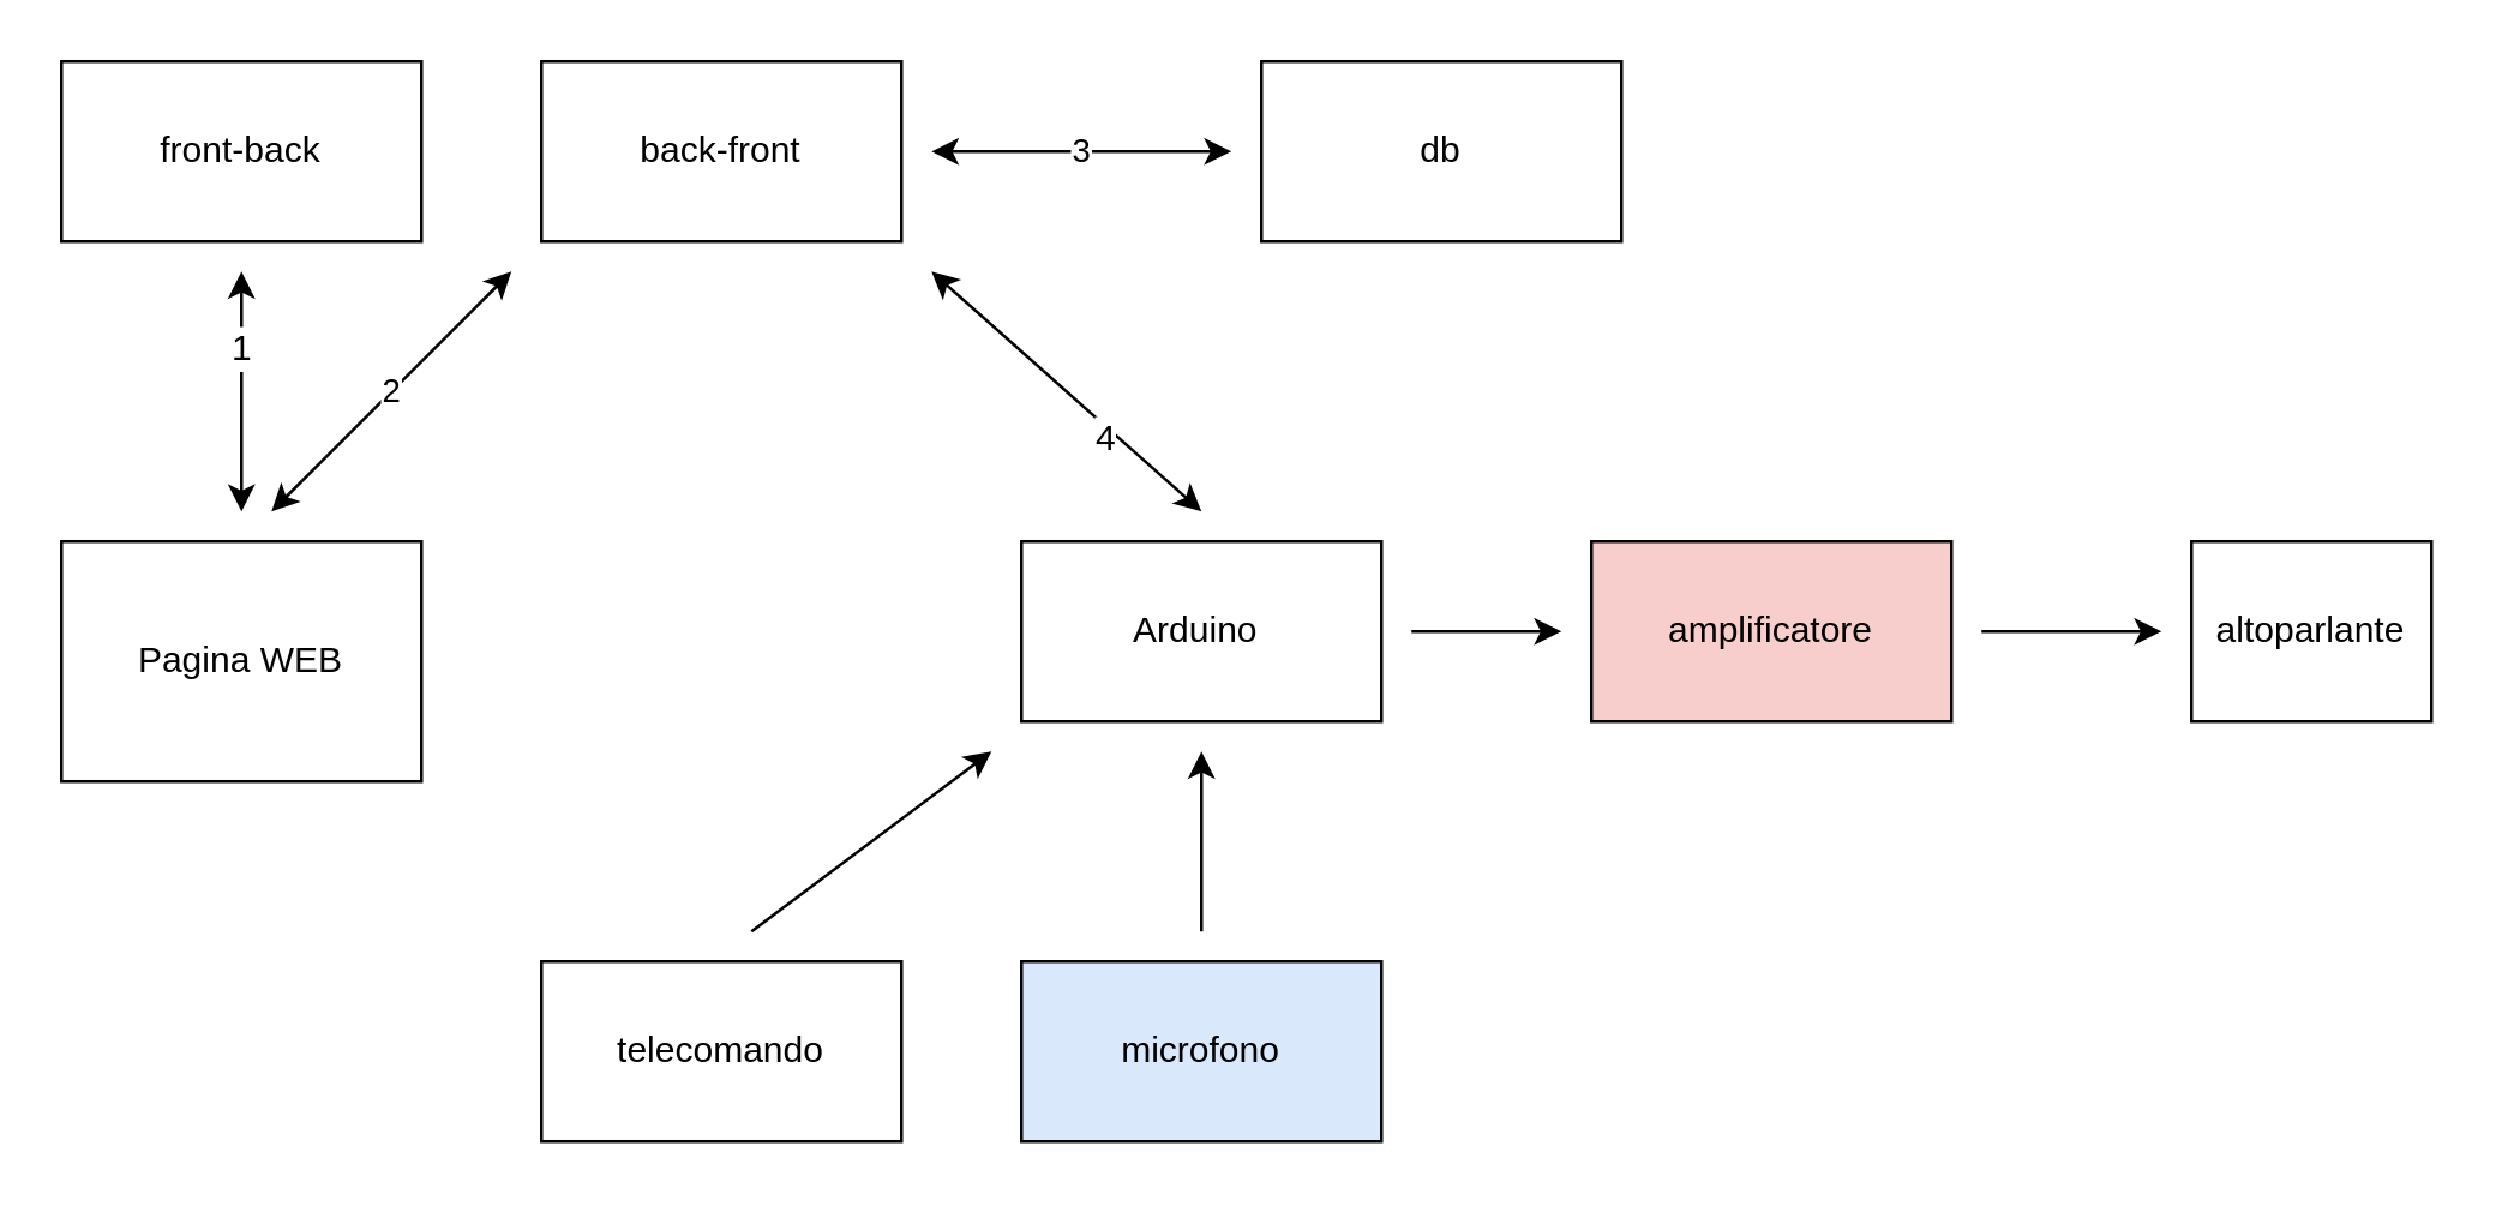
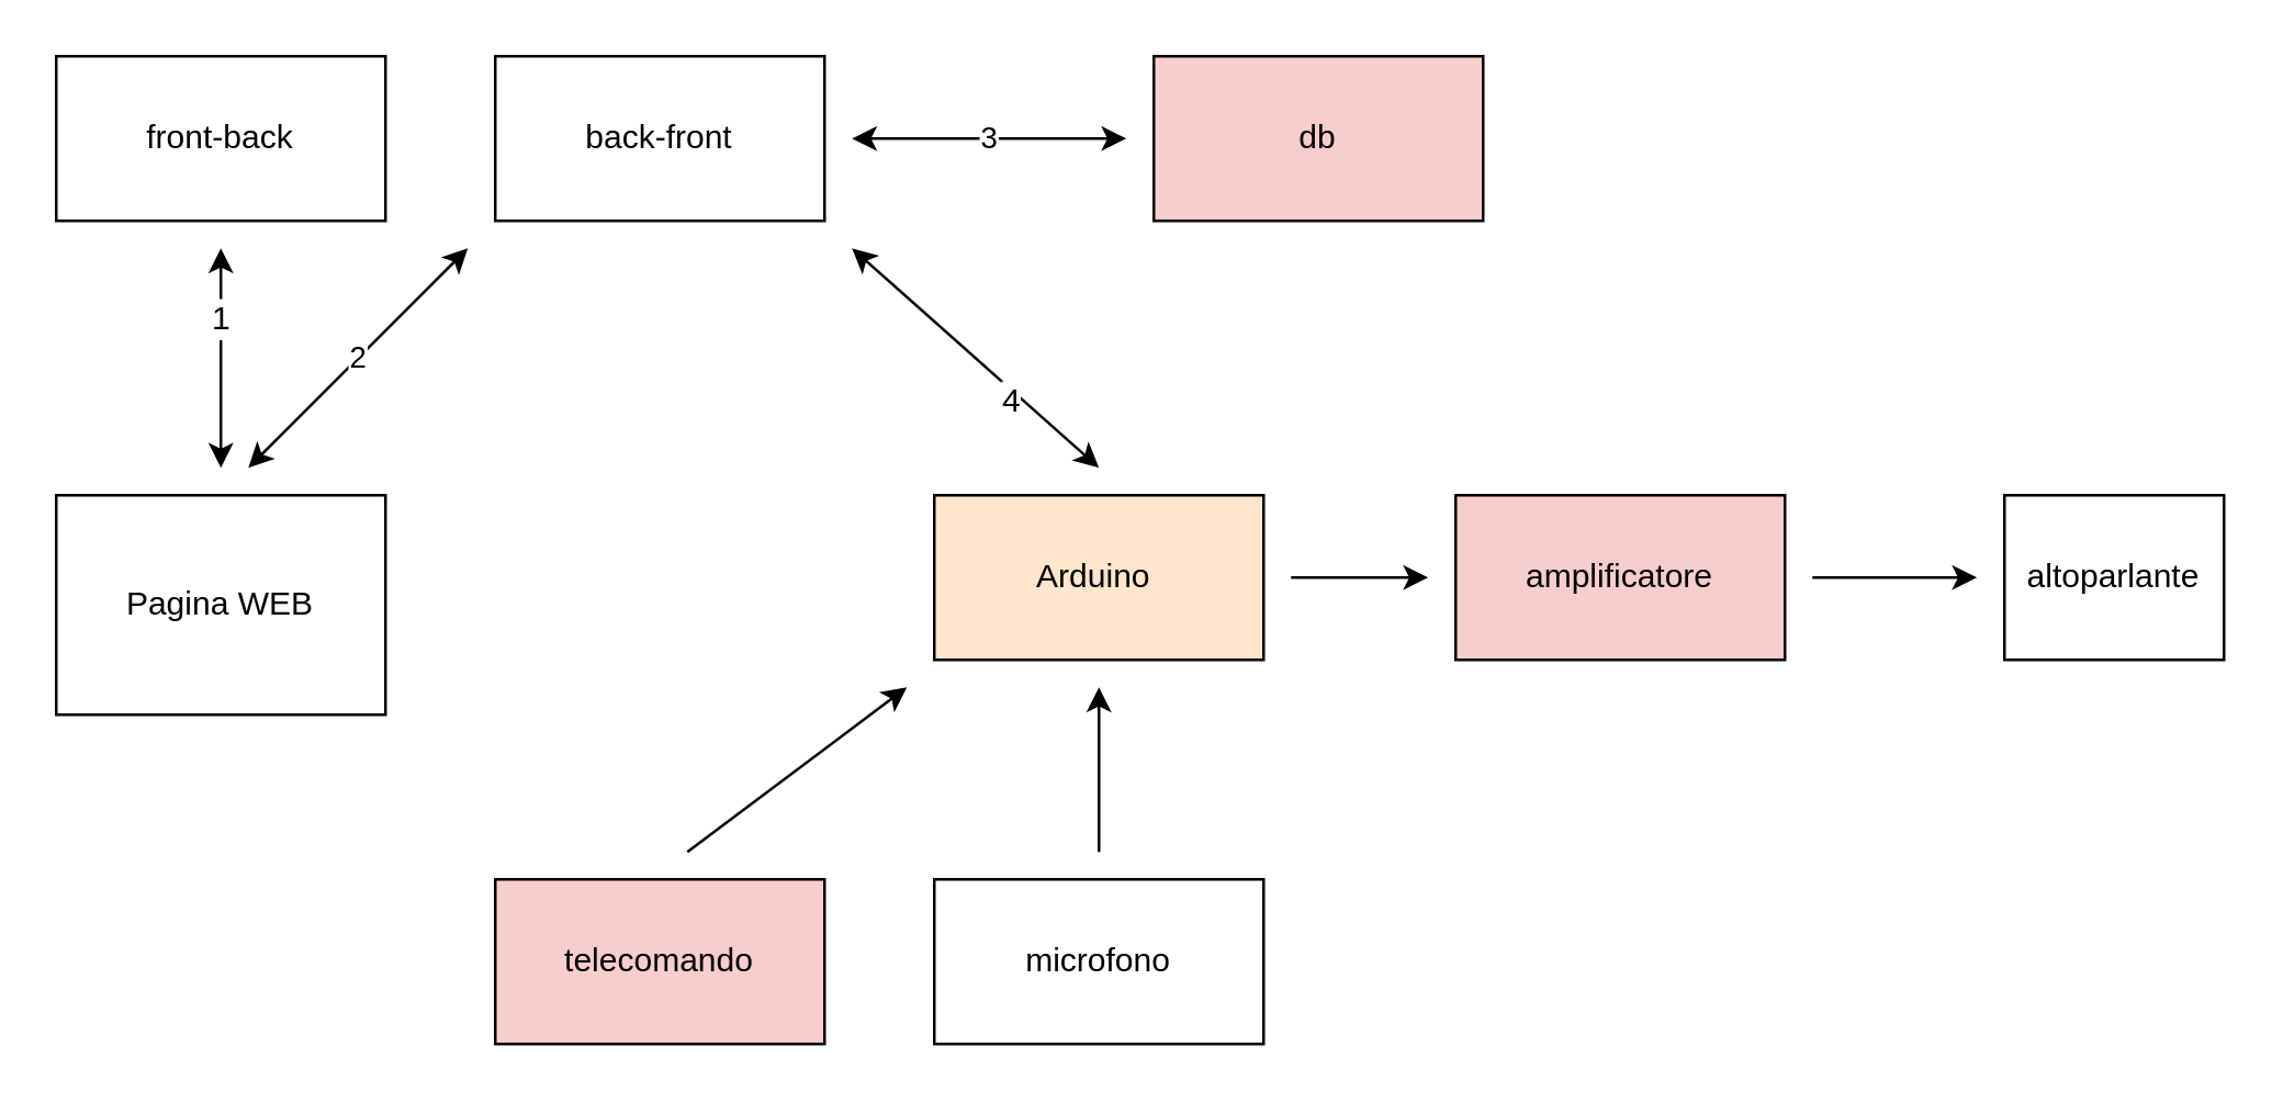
  <mxCell id="0" />
  <mxCell id="1" parent="0" />
  <mxCell id="2" value="Pagina WEB" style="rounded=0;whiteSpace=wrap;html=1;" vertex="1" parent="1"><mxGeometry x="20" y="180" width="120" height="80" as="geometry" /></mxCell>
  <mxCell id="3" value="front-back" style="rounded=0;whiteSpace=wrap;html=1;" vertex="1" parent="1"><mxGeometry x="20" y="20" width="120" height="60" as="geometry" /></mxCell>
  <mxCell id="4" value="back-front" style="rounded=0;whiteSpace=wrap;html=1;" vertex="1" parent="1"><mxGeometry x="180" y="20" width="120" height="60" as="geometry" /></mxCell>
- <mxCell id="5" value="db" style="rounded=0;whiteSpace=wrap;html=1;" vertex="1" parent="1"><mxGeometry x="420" y="20" width="120" height="60" as="geometry" /></mxCell>
- <mxCell id="6" value="Arduino&amp;nbsp;" style="rounded=0;whiteSpace=wrap;html=1;" vertex="1" parent="1"><mxGeometry x="340" y="180" width="120" height="60" as="geometry" /></mxCell>
+ <mxCell id="5" value="db" style="rounded=0;whiteSpace=wrap;html=1;fillColor=#f8cecc;" vertex="1" parent="1"><mxGeometry x="420" y="20" width="120" height="60" as="geometry" /></mxCell>
+ <mxCell id="6" value="Arduino&amp;nbsp;" style="rounded=0;whiteSpace=wrap;html=1;fillColor=#ffe6cc;" vertex="1" parent="1"><mxGeometry x="340" y="180" width="120" height="60" as="geometry" /></mxCell>
  <mxCell id="7" value="" style="endArrow=classic;startArrow=classic;html=1;" edge="1" parent="1"><mxGeometry width="50" height="50" relative="1" as="geometry"><mxPoint x="80" y="170" as="sourcePoint" /><mxPoint x="80" y="90" as="targetPoint" /></mxGeometry></mxCell>
  <mxCell id="8" value="1" style="text;html=1;resizable=0;points=[];align=center;verticalAlign=middle;labelBackgroundColor=#ffffff;" vertex="1" connectable="0" parent="7"><mxGeometry x="0.375" y="1" relative="1" as="geometry"><mxPoint as="offset" /></mxGeometry></mxCell>
  <mxCell id="9" value="2" style="endArrow=classic;startArrow=classic;html=1;" edge="1" parent="1"><mxGeometry width="50" height="50" relative="1" as="geometry"><mxPoint x="90" y="170" as="sourcePoint" /><mxPoint x="170" y="90" as="targetPoint" /></mxGeometry></mxCell>
  <mxCell id="10" value="3" style="endArrow=classic;startArrow=classic;html=1;" edge="1" parent="1"><mxGeometry width="50" height="50" relative="1" as="geometry"><mxPoint x="310" y="50" as="sourcePoint" /><mxPoint x="410" y="50" as="targetPoint" /></mxGeometry></mxCell>
  <mxCell id="11" value="" style="endArrow=classic;startArrow=classic;html=1;" edge="1" parent="1"><mxGeometry width="50" height="50" relative="1" as="geometry"><mxPoint x="400" y="170" as="sourcePoint" /><mxPoint x="310" y="90" as="targetPoint" /></mxGeometry></mxCell>
  <mxCell id="12" value="4" style="text;html=1;resizable=0;points=[];align=center;verticalAlign=middle;labelBackgroundColor=#ffffff;" vertex="1" connectable="0" parent="11"><mxGeometry x="-0.315" y="3" relative="1" as="geometry"><mxPoint as="offset" /></mxGeometry></mxCell>
  <mxCell id="13" value="amplificatore" style="rounded=0;whiteSpace=wrap;html=1;fillColor=#f8cecc;" vertex="1" parent="1"><mxGeometry x="530" y="180" width="120" height="60" as="geometry" /></mxCell>
  <mxCell id="14" value="" style="endArrow=classic;html=1;" edge="1" parent="1"><mxGeometry width="50" height="50" relative="1" as="geometry"><mxPoint x="470" y="210" as="sourcePoint" /><mxPoint x="520" y="210" as="targetPoint" /></mxGeometry></mxCell>
  <mxCell id="15" value="altoparlante" style="rounded=0;whiteSpace=wrap;html=1;" vertex="1" parent="1"><mxGeometry x="730" y="180" width="80" height="60" as="geometry" /></mxCell>
  <mxCell id="16" value="" style="endArrow=classic;html=1;" edge="1" parent="1"><mxGeometry width="50" height="50" relative="1" as="geometry"><mxPoint x="660" y="210" as="sourcePoint" /><mxPoint x="720" y="210" as="targetPoint" /></mxGeometry></mxCell>
- <mxCell id="17" value="microfono" style="rounded=0;whiteSpace=wrap;html=1;fillColor=#dae8fc;" vertex="1" parent="1"><mxGeometry x="340" y="320" width="120" height="60" as="geometry" /></mxCell>
+ <mxCell id="17" value="microfono" style="rounded=0;whiteSpace=wrap;html=1;" vertex="1" parent="1"><mxGeometry x="340" y="320" width="120" height="60" as="geometry" /></mxCell>
  <mxCell id="18" value="" style="endArrow=classic;html=1;" edge="1" parent="1"><mxGeometry width="50" height="50" relative="1" as="geometry"><mxPoint x="400" y="310" as="sourcePoint" /><mxPoint x="400" y="250" as="targetPoint" /></mxGeometry></mxCell>
  <mxCell id="19" value="" style="endArrow=classic;html=1;" edge="1" parent="1"><mxGeometry width="50" height="50" relative="1" as="geometry"><mxPoint x="250" y="310" as="sourcePoint" /><mxPoint x="330" y="250" as="targetPoint" /></mxGeometry></mxCell>
- <mxCell id="20" value="telecomando" style="rounded=0;whiteSpace=wrap;html=1;" vertex="1" parent="1"><mxGeometry x="180" y="320" width="120" height="60" as="geometry" /></mxCell>
+ <mxCell id="20" value="telecomando" style="rounded=0;whiteSpace=wrap;html=1;fillColor=#f8cecc;" vertex="1" parent="1"><mxGeometry x="180" y="320" width="120" height="60" as="geometry" /></mxCell>
